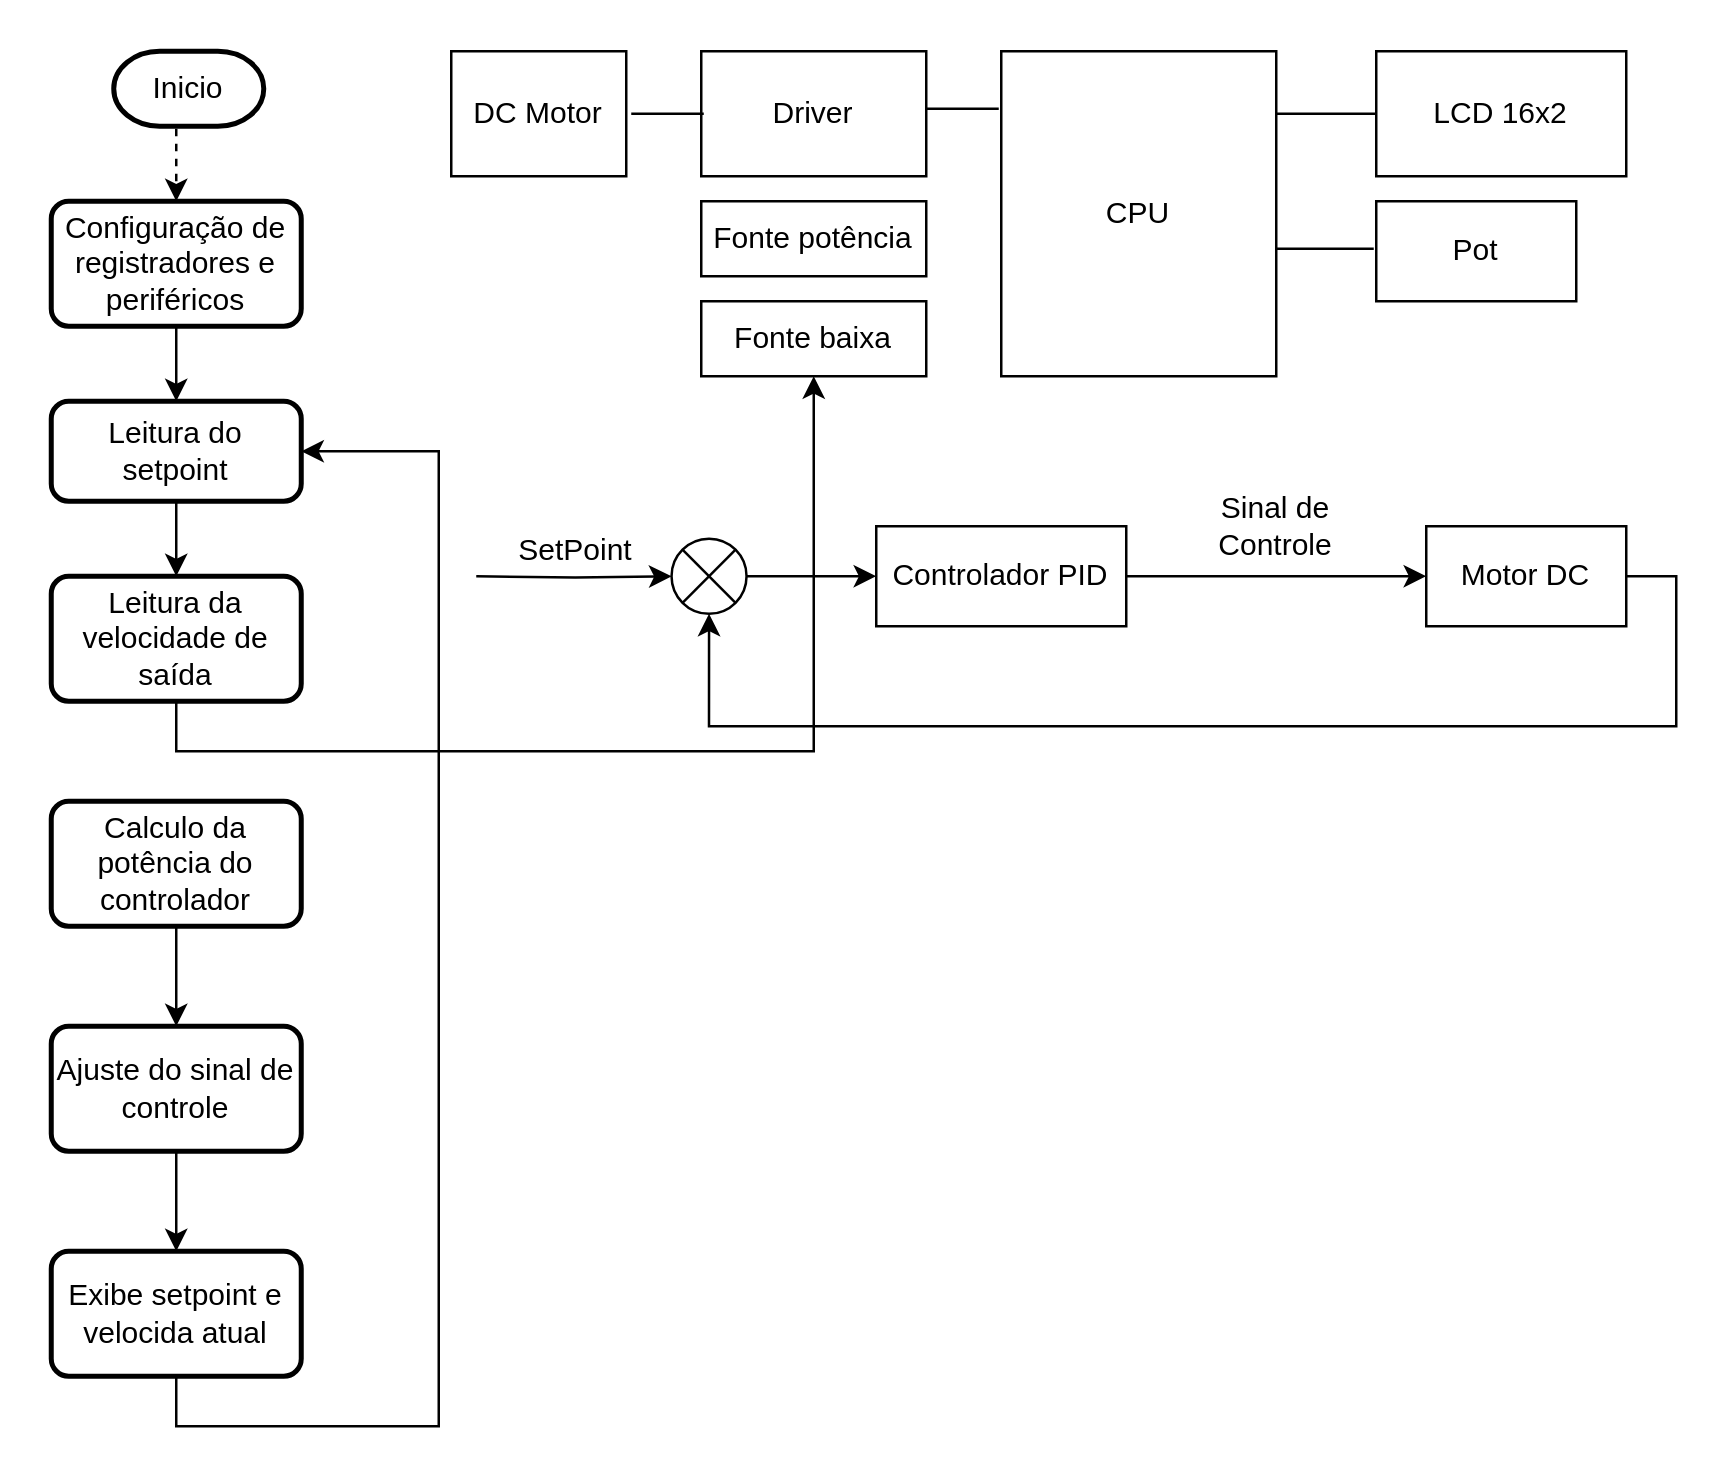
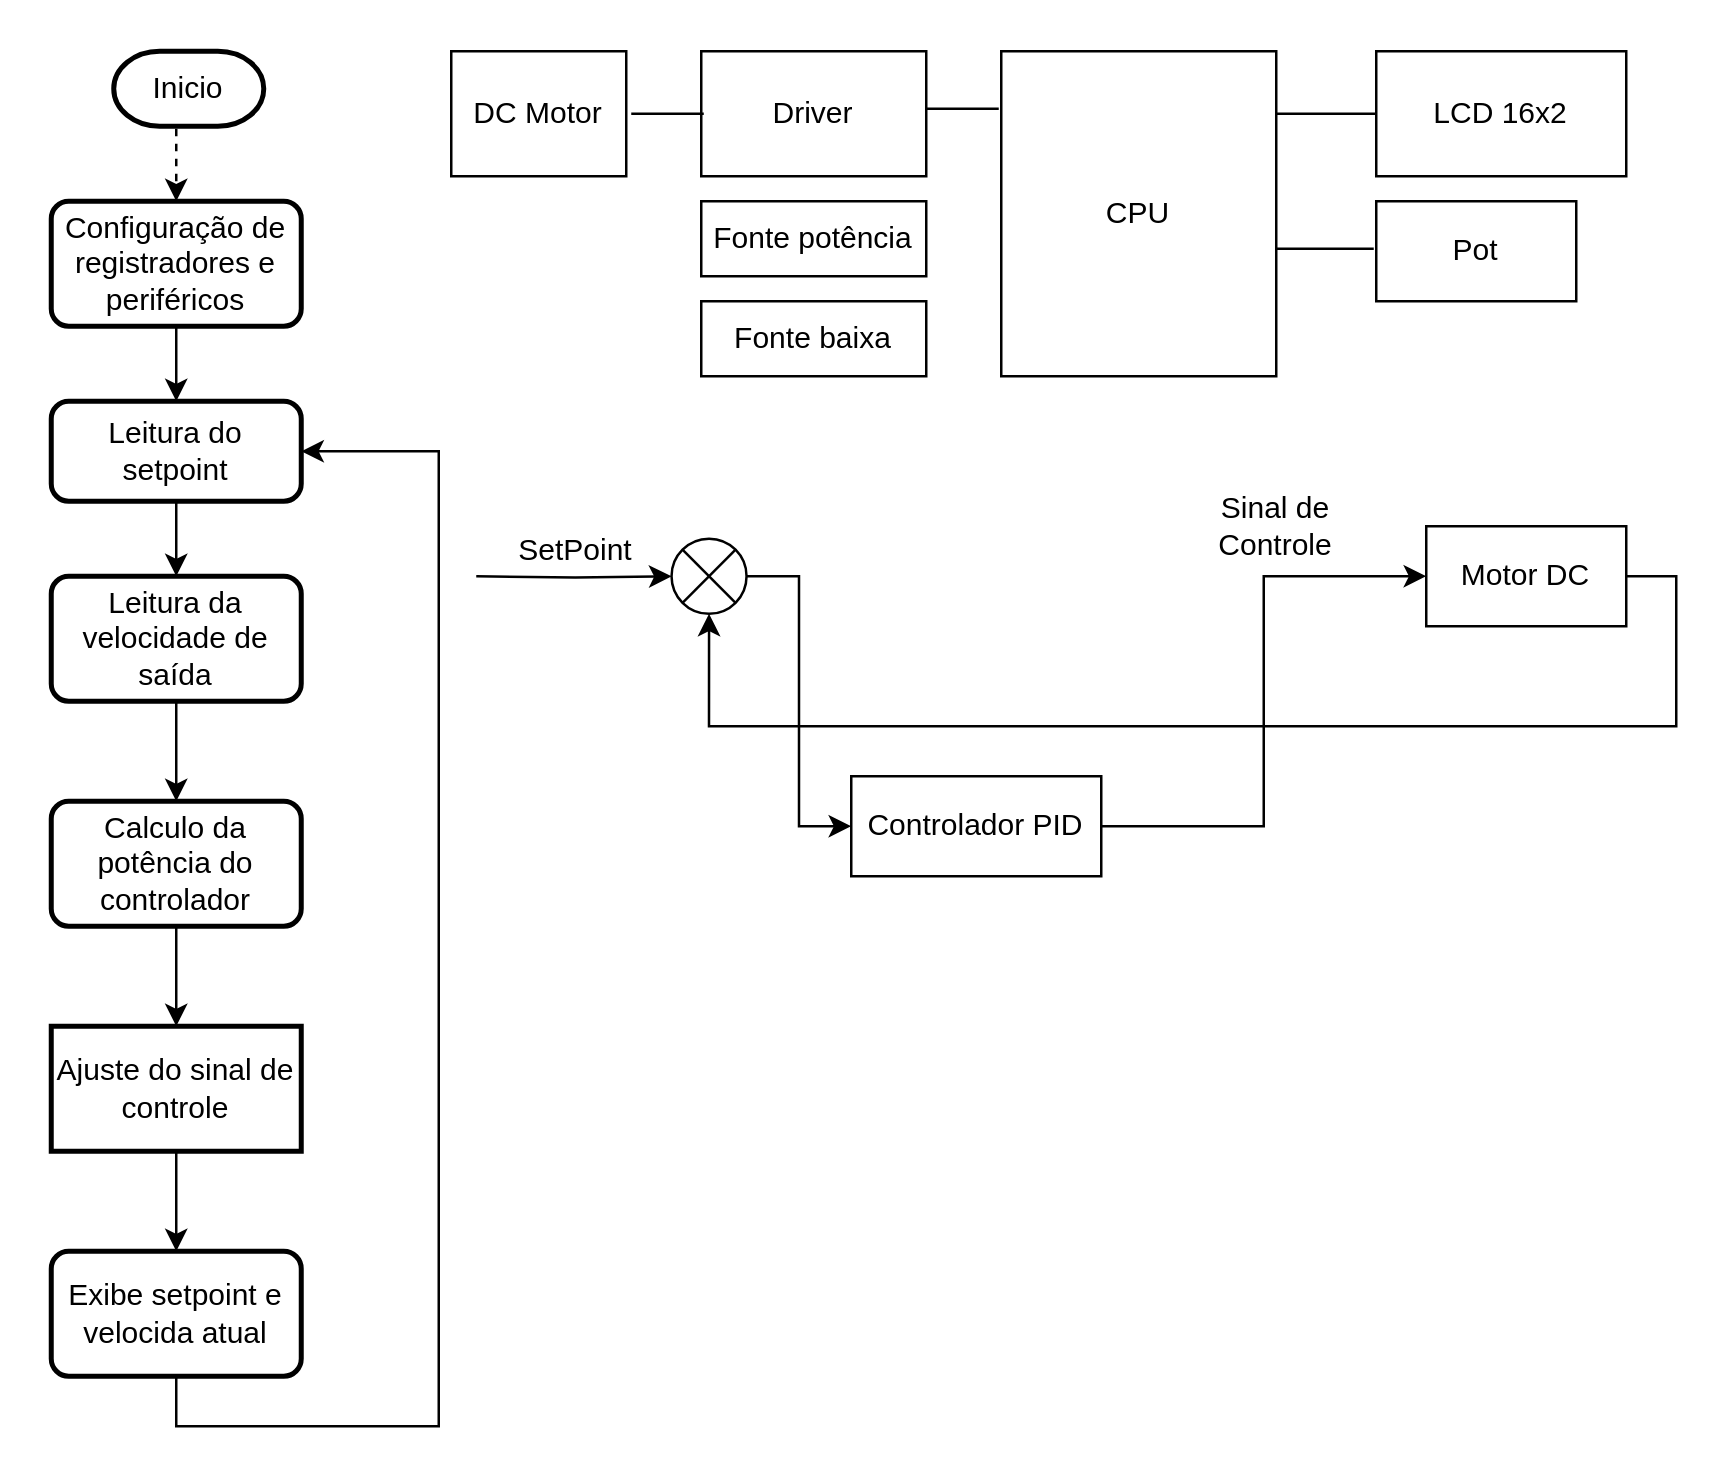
  <mxCell id="0" />
  <mxCell id="1" parent="0" />
  <mxCell id="2" style="edgeStyle=orthogonalEdgeStyle;rounded=0;orthogonalLoop=1;jettySize=auto;html=1;exitX=0.5;exitY=1;exitDx=0;exitDy=0;exitPerimeter=0;entryX=0.5;entryY=0;entryDx=0;entryDy=0;dashed=1;" edge="1" parent="1" source="3" target="5"><mxGeometry relative="1" as="geometry" /></mxCell>
  <mxCell id="3" value="Inicio" style="strokeWidth=2;html=1;shape=mxgraph.flowchart.terminator;whiteSpace=wrap;" vertex="1" parent="1"><mxGeometry x="45" y="20" width="60" height="30" as="geometry" /></mxCell>
  <mxCell id="4" style="edgeStyle=orthogonalEdgeStyle;rounded=0;orthogonalLoop=1;jettySize=auto;html=1;exitX=0.5;exitY=1;exitDx=0;exitDy=0;entryX=0.5;entryY=0;entryDx=0;entryDy=0;" edge="1" parent="1" source="5" target="7"><mxGeometry relative="1" as="geometry" /></mxCell>
  <mxCell id="5" value="Configuração de registradores e periféricos" style="rounded=1;whiteSpace=wrap;html=1;absoluteArcSize=1;arcSize=14;strokeWidth=2;" vertex="1" parent="1"><mxGeometry x="20" y="80" width="100" height="50" as="geometry" /></mxCell>
  <mxCell id="6" style="edgeStyle=orthogonalEdgeStyle;rounded=0;orthogonalLoop=1;jettySize=auto;html=1;exitX=0.5;exitY=1;exitDx=0;exitDy=0;entryX=0.5;entryY=0;entryDx=0;entryDy=0;" edge="1" parent="1" source="7" target="9"><mxGeometry relative="1" as="geometry" /></mxCell>
  <mxCell id="7" value="Leitura do setpoint" style="rounded=1;whiteSpace=wrap;html=1;absoluteArcSize=1;arcSize=14;strokeWidth=2;" vertex="1" parent="1"><mxGeometry x="20" y="160" width="100" height="40" as="geometry" /></mxCell>
- <mxCell id="8" style="edgeStyle=orthogonalEdgeStyle;rounded=0;orthogonalLoop=1;jettySize=auto;html=1;exitX=0.5;exitY=1;exitDx=0;exitDy=0;" edge="1" parent="1" source="9" target="35"><mxGeometry relative="1" as="geometry" /></mxCell>
+ <mxCell id="8" style="edgeStyle=orthogonalEdgeStyle;rounded=0;orthogonalLoop=1;jettySize=auto;html=1;exitX=0.5;exitY=1;exitDx=0;exitDy=0;entryX=0.5;entryY=0;entryDx=0;entryDy=0;" edge="1" parent="1" source="9" target="11"><mxGeometry relative="1" as="geometry" /></mxCell>
  <mxCell id="9" value="Leitura da velocidade de saída" style="rounded=1;whiteSpace=wrap;html=1;absoluteArcSize=1;arcSize=14;strokeWidth=2;" vertex="1" parent="1"><mxGeometry x="20" y="230" width="100" height="50" as="geometry" /></mxCell>
  <mxCell id="10" style="edgeStyle=orthogonalEdgeStyle;rounded=0;orthogonalLoop=1;jettySize=auto;html=1;exitX=0.5;exitY=1;exitDx=0;exitDy=0;entryX=0.5;entryY=0;entryDx=0;entryDy=0;" edge="1" parent="1" source="11" target="13"><mxGeometry relative="1" as="geometry" /></mxCell>
  <mxCell id="11" value="Calculo da potência do controlador" style="rounded=1;whiteSpace=wrap;html=1;absoluteArcSize=1;arcSize=14;strokeWidth=2;" vertex="1" parent="1"><mxGeometry x="20" y="320" width="100" height="50" as="geometry" /></mxCell>
  <mxCell id="12" style="edgeStyle=orthogonalEdgeStyle;rounded=0;orthogonalLoop=1;jettySize=auto;html=1;exitX=0.5;exitY=1;exitDx=0;exitDy=0;entryX=0.5;entryY=0;entryDx=0;entryDy=0;" edge="1" parent="1" source="13" target="15"><mxGeometry relative="1" as="geometry" /></mxCell>
- <mxCell id="13" value="Ajuste do sinal de controle" style="rounded=1;whiteSpace=wrap;html=1;absoluteArcSize=1;arcSize=14;strokeWidth=2;" vertex="1" parent="1"><mxGeometry x="20" y="410" width="100" height="50" as="geometry" /></mxCell>
+ <mxCell id="13" value="Ajuste do sinal de controle" style="whiteSpace=wrap;html=1;absoluteArcSize=1;arcSize=14;strokeWidth=2;rounded=0;" vertex="1" parent="1"><mxGeometry x="20" y="410" width="100" height="50" as="geometry" /></mxCell>
  <mxCell id="14" style="edgeStyle=orthogonalEdgeStyle;rounded=0;orthogonalLoop=1;jettySize=auto;html=1;exitX=0.5;exitY=1;exitDx=0;exitDy=0;entryX=1;entryY=0.5;entryDx=0;entryDy=0;" edge="1" parent="1" source="15" target="7"><mxGeometry relative="1" as="geometry"><Array as="points"><mxPoint x="70" y="570" /><mxPoint x="175" y="570" /><mxPoint x="175" y="180" /></Array></mxGeometry></mxCell>
  <mxCell id="15" value="Exibe setpoint e velocida atual" style="rounded=1;whiteSpace=wrap;html=1;absoluteArcSize=1;arcSize=14;strokeWidth=2;" vertex="1" parent="1"><mxGeometry x="20" y="500" width="100" height="50" as="geometry" /></mxCell>
  <mxCell id="16" style="edgeStyle=orthogonalEdgeStyle;rounded=0;orthogonalLoop=1;jettySize=auto;html=1;exitX=1;exitY=0.5;exitDx=0;exitDy=0;entryX=0.5;entryY=1;entryDx=0;entryDy=0;entryPerimeter=0;" edge="1" parent="1" source="17" target="21"><mxGeometry relative="1" as="geometry"><Array as="points"><mxPoint x="590" y="230" /><mxPoint x="670" y="230" /><mxPoint x="670" y="290" /><mxPoint x="283" y="290" /></Array></mxGeometry></mxCell>
  <mxCell id="17" value="Motor DC" style="rounded=0;whiteSpace=wrap;html=1;" vertex="1" parent="1"><mxGeometry x="570" y="210" width="80" height="40" as="geometry" /></mxCell>
  <mxCell id="18" style="edgeStyle=orthogonalEdgeStyle;rounded=0;orthogonalLoop=1;jettySize=auto;html=1;exitX=1;exitY=0.5;exitDx=0;exitDy=0;entryX=0;entryY=0.5;entryDx=0;entryDy=0;" edge="1" parent="1" source="19" target="17"><mxGeometry relative="1" as="geometry" /></mxCell>
- <mxCell id="19" value="Controlador PID" style="rounded=0;whiteSpace=wrap;html=1;" vertex="1" parent="1"><mxGeometry x="350" y="210" width="100" height="40" as="geometry" /></mxCell>
+ <mxCell id="19" value="Controlador PID" style="rounded=0;whiteSpace=wrap;html=1;" vertex="1" parent="1"><mxGeometry x="340" y="310" width="100" height="40" as="geometry" /></mxCell>
  <mxCell id="20" style="edgeStyle=orthogonalEdgeStyle;rounded=0;orthogonalLoop=1;jettySize=auto;html=1;exitX=1;exitY=0.5;exitDx=0;exitDy=0;exitPerimeter=0;entryX=0;entryY=0.5;entryDx=0;entryDy=0;" edge="1" parent="1" source="21" target="19"><mxGeometry relative="1" as="geometry" /></mxCell>
  <mxCell id="21" value="" style="verticalLabelPosition=bottom;verticalAlign=top;html=1;shape=mxgraph.flowchart.or;" vertex="1" parent="1"><mxGeometry x="268.12" y="215" width="30" height="30" as="geometry" /></mxCell>
  <mxCell id="22" style="edgeStyle=orthogonalEdgeStyle;rounded=0;orthogonalLoop=1;jettySize=auto;html=1;entryX=0;entryY=0.5;entryDx=0;entryDy=0;entryPerimeter=0;" edge="1" parent="1" target="21"><mxGeometry relative="1" as="geometry"><mxPoint x="190" y="230" as="sourcePoint" /></mxGeometry></mxCell>
  <mxCell id="23" value="SetPoint" style="text;html=1;strokeColor=none;fillColor=none;align=center;verticalAlign=middle;whiteSpace=wrap;rounded=0;" vertex="1" parent="1"><mxGeometry x="210" y="210" width="40" height="20" as="geometry" /></mxCell>
  <mxCell id="24" value="CPU" style="rounded=0;whiteSpace=wrap;html=1;" vertex="1" parent="1"><mxGeometry x="400" y="20" width="110" height="130" as="geometry" /></mxCell>
  <mxCell id="25" value="LCD 16x2" style="rounded=0;whiteSpace=wrap;html=1;" vertex="1" parent="1"><mxGeometry x="550" y="20" width="100" height="50" as="geometry" /></mxCell>
  <mxCell id="26" value="Pot" style="rounded=0;whiteSpace=wrap;html=1;" vertex="1" parent="1"><mxGeometry x="550" y="80" width="80" height="40" as="geometry" /></mxCell>
  <mxCell id="27" value="Driver" style="rounded=0;whiteSpace=wrap;html=1;" vertex="1" parent="1"><mxGeometry x="280" y="20" width="90" height="50" as="geometry" /></mxCell>
  <mxCell id="28" value="DC Motor" style="rounded=0;whiteSpace=wrap;html=1;" vertex="1" parent="1"><mxGeometry x="180" y="20" width="70" height="50" as="geometry" /></mxCell>
  <mxCell id="29" value="" style="endArrow=none;html=1;entryX=0;entryY=0.5;entryDx=0;entryDy=0;" edge="1" parent="1" target="25"><mxGeometry width="50" height="50" relative="1" as="geometry"><mxPoint x="510" y="45" as="sourcePoint" /><mxPoint x="550" y="30" as="targetPoint" /></mxGeometry></mxCell>
  <mxCell id="30" value="" style="endArrow=none;html=1;entryX=0;entryY=0.5;entryDx=0;entryDy=0;" edge="1" parent="1"><mxGeometry width="50" height="50" relative="1" as="geometry"><mxPoint x="510" y="99" as="sourcePoint" /><mxPoint x="549" y="99" as="targetPoint" /></mxGeometry></mxCell>
  <mxCell id="31" value="" style="endArrow=none;html=1;" edge="1" parent="1"><mxGeometry width="50" height="50" relative="1" as="geometry"><mxPoint x="370" y="43" as="sourcePoint" /><mxPoint x="399" y="43" as="targetPoint" /></mxGeometry></mxCell>
  <mxCell id="32" value="" style="endArrow=none;html=1;" edge="1" parent="1"><mxGeometry width="50" height="50" relative="1" as="geometry"><mxPoint x="252" y="45" as="sourcePoint" /><mxPoint x="281" y="45" as="targetPoint" /></mxGeometry></mxCell>
  <mxCell id="33" value="Sinal de Controle" style="text;html=1;strokeColor=none;fillColor=none;align=center;verticalAlign=middle;whiteSpace=wrap;rounded=0;" vertex="1" parent="1"><mxGeometry x="490" y="200" width="40" height="20" as="geometry" /></mxCell>
  <mxCell id="34" value="Fonte potência" style="rounded=0;whiteSpace=wrap;html=1;" vertex="1" parent="1"><mxGeometry x="280" y="80" width="90" height="30" as="geometry" /></mxCell>
  <mxCell id="35" value="Fonte baixa" style="rounded=0;whiteSpace=wrap;html=1;" vertex="1" parent="1"><mxGeometry x="280" y="120" width="90" height="30" as="geometry" /></mxCell>
